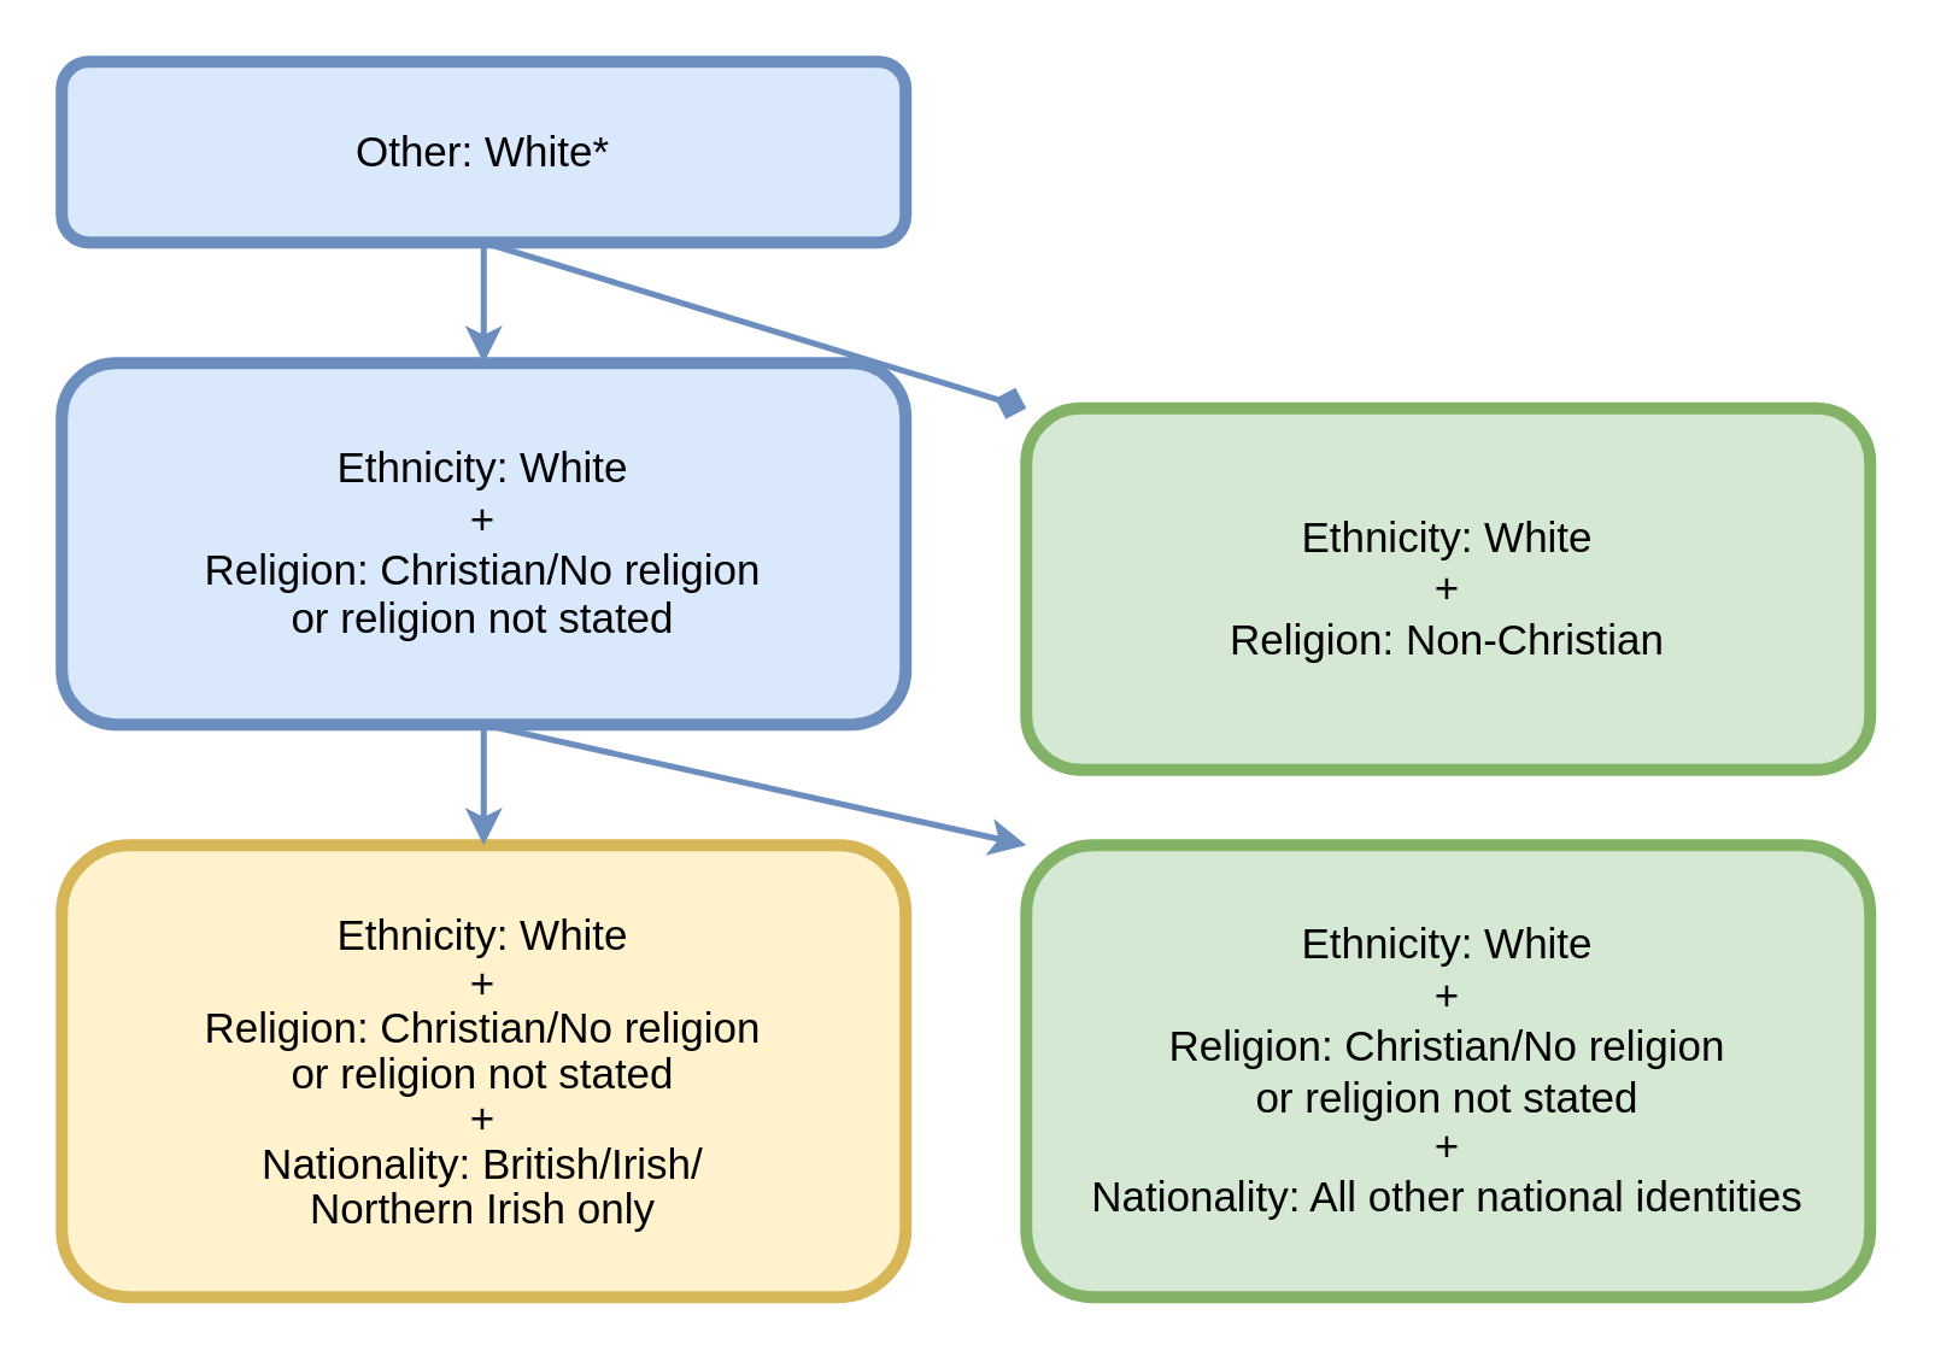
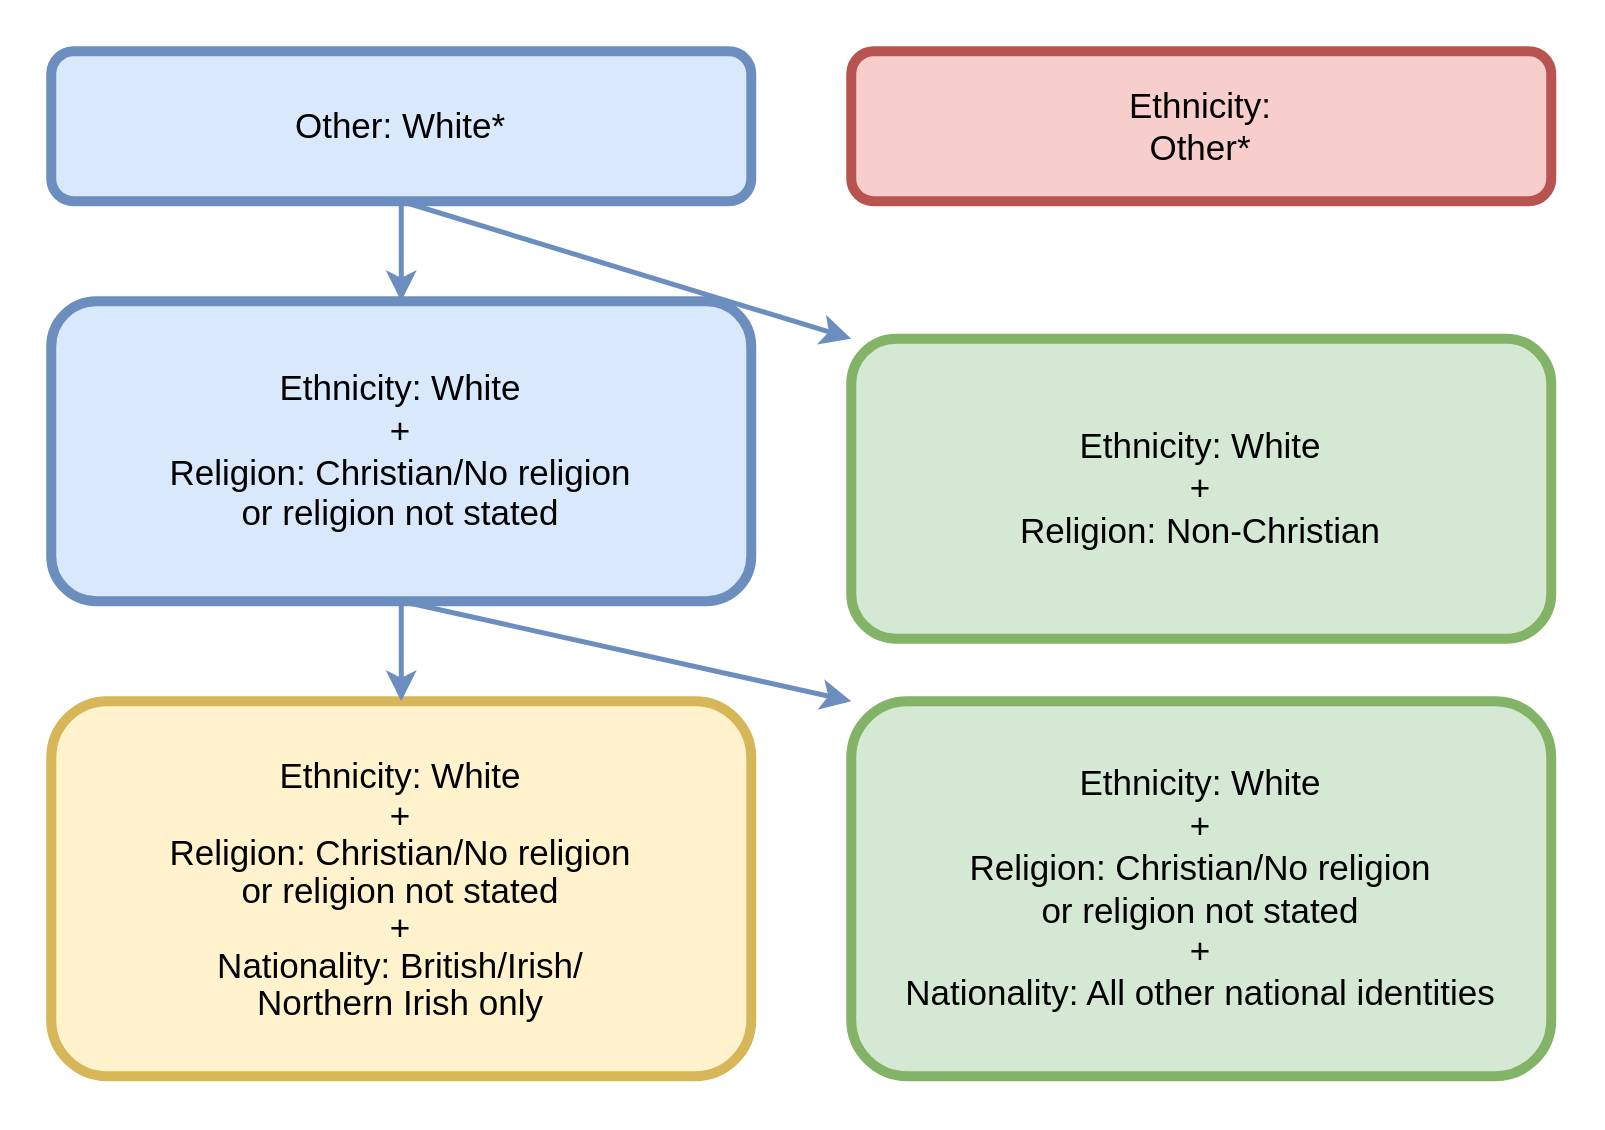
  <mxCell id="0" />
  <mxCell id="1" parent="0" />
  <mxCell id="2" value="Other: White*" style="rounded=1;whiteSpace=wrap;html=1;strokeColor=#6c8ebf;strokeWidth=4;fillColor=#dae8fc;fontSize=14;" parent="1" vertex="1"><mxGeometry x="20" y="20" width="280" height="60" as="geometry" /></mxCell>
  <mxCell id="3" value="Ethnicity: White&lt;div style=&quot;font-size: 14px;&quot;&gt;+&lt;/div&gt;&lt;div style=&quot;font-size: 14px;&quot;&gt;Religion: Christian/No religion&lt;/div&gt;&lt;div style=&quot;font-size: 14px;&quot;&gt;or religion not stated&lt;/div&gt;&lt;div style=&quot;font-size: 14px;&quot;&gt;+&lt;/div&gt;&lt;div style=&quot;font-size: 14px;&quot;&gt;Nationality: All other national identities&lt;br style=&quot;font-size: 14px;&quot;&gt;&lt;/div&gt;" style="rounded=1;whiteSpace=wrap;html=1;strokeColor=#82b366;strokeWidth=4;fillColor=#d5e8d4;fontSize=14;" parent="1" vertex="1"><mxGeometry x="340" y="280" width="280" height="150" as="geometry" /></mxCell>
  <mxCell id="4" value="&lt;div style=&quot;font-size: 14px;&quot;&gt;&lt;div style=&quot;font-size: 14px;&quot;&gt;&lt;span style=&quot;font-size: 14px;&quot; class=&quot;cf01&quot;&gt;&lt;span style=&quot;font-size: 14px; line-height: 107%;&quot;&gt;Ethnicity: White&lt;div style=&quot;font-size: 14px;&quot;&gt;+&lt;/div&gt;&lt;div style=&quot;font-size: 14px;&quot;&gt;Religion: Christian/No religion&lt;/div&gt;&lt;div style=&quot;font-size: 14px;&quot;&gt;or religion not stated&lt;/div&gt;&lt;div style=&quot;font-size: 14px;&quot;&gt;+&lt;/div&gt;&lt;div style=&quot;font-size: 14px;&quot;&gt;Nationality: British/Irish/&lt;/div&gt;&lt;div style=&quot;font-size: 14px;&quot;&gt;Northern Irish only&lt;/div&gt;&lt;/span&gt;&lt;/span&gt;&lt;/div&gt;&lt;/div&gt;" style="rounded=1;whiteSpace=wrap;html=1;strokeColor=#d6b656;strokeWidth=4;fillColor=#fff2cc;fontSize=14;" parent="1" vertex="1"><mxGeometry x="20" y="280" width="280" height="150" as="geometry" /></mxCell>
  <mxCell id="5" value="Ethnicity: White&lt;div style=&quot;font-size: 14px;&quot;&gt;+&lt;/div&gt;&lt;div style=&quot;font-size: 14px;&quot;&gt;Religion: Non-Christian&lt;/div&gt;" style="rounded=1;whiteSpace=wrap;html=1;strokeColor=#82b366;strokeWidth=4;fillColor=#d5e8d4;fontSize=14;" parent="1" vertex="1"><mxGeometry x="340" y="135" width="280" height="120" as="geometry" /></mxCell>
+ <mxCell id="6" value="&lt;span style=&quot;font-size: 14px; font-family: Calibri, sans-serif;&quot; lang=&quot;EN-US&quot;&gt;Ethnicity:&lt;br style=&quot;font-size: 14px;&quot;&gt;Other*&lt;/span&gt;" style="rounded=1;whiteSpace=wrap;html=1;strokeColor=#b85450;strokeWidth=4;fillColor=#f8cecc;fontSize=14;" parent="1" vertex="1"><mxGeometry x="340" y="20" width="280" height="60" as="geometry" /></mxCell>
  <mxCell id="7" value="Ethnicity: White&lt;div style=&quot;font-size: 14px;&quot;&gt;+&lt;/div&gt;&lt;div style=&quot;font-size: 14px;&quot;&gt;Religion: Christian/No religion&lt;br&gt;or religion not stated&lt;/div&gt;" style="rounded=1;whiteSpace=wrap;html=1;strokeColor=#6c8ebf;strokeWidth=4;fillColor=#dae8fc;fontSize=14;" vertex="1" parent="1"><mxGeometry x="20" y="120" width="280" height="120" as="geometry" /></mxCell>
  <mxCell id="8" value="" style="endArrow=classic;html=1;rounded=0;exitX=0.5;exitY=1;exitDx=0;exitDy=0;fillColor=#dae8fc;strokeColor=#6c8ebf;strokeWidth=2;" edge="1" parent="1" source="2" target="7"><mxGeometry width="50" height="50" relative="1" as="geometry"><mxPoint x="340" y="290" as="sourcePoint" /><mxPoint x="390" y="240" as="targetPoint" /></mxGeometry></mxCell>
  <mxCell id="9" value="" style="endArrow=classic;html=1;rounded=0;fillColor=#dae8fc;strokeColor=#6c8ebf;strokeWidth=2;exitX=0.5;exitY=1;exitDx=0;exitDy=0;" edge="1" parent="1" source="7" target="4"><mxGeometry width="50" height="50" relative="1" as="geometry"><mxPoint x="220" y="100" as="sourcePoint" /><mxPoint x="170" y="130" as="targetPoint" /></mxGeometry></mxCell>
- <mxCell id="10" value="" style="endArrow=diamond;html=1;rounded=0;fillColor=#dae8fc;strokeColor=#6c8ebf;strokeWidth=2;exitX=0.5;exitY=1;exitDx=0;exitDy=0;entryX=0;entryY=0;entryDx=0;entryDy=0;" edge="1" parent="1" source="2" target="5"><mxGeometry width="50" height="50" relative="1" as="geometry"><mxPoint x="170" y="250" as="sourcePoint" /><mxPoint x="170" y="290" as="targetPoint" /></mxGeometry></mxCell>
+ <mxCell id="10" value="" style="endArrow=classic;html=1;rounded=0;fillColor=#dae8fc;strokeColor=#6c8ebf;strokeWidth=2;exitX=0.5;exitY=1;exitDx=0;exitDy=0;entryX=0;entryY=0;entryDx=0;entryDy=0;" edge="1" parent="1" source="2" target="5"><mxGeometry width="50" height="50" relative="1" as="geometry"><mxPoint x="170" y="250" as="sourcePoint" /><mxPoint x="170" y="290" as="targetPoint" /></mxGeometry></mxCell>
  <mxCell id="11" value="" style="endArrow=classic;html=1;rounded=0;fillColor=#dae8fc;strokeColor=#6c8ebf;strokeWidth=2;entryX=0;entryY=0;entryDx=0;entryDy=0;exitX=0.5;exitY=1;exitDx=0;exitDy=0;" edge="1" parent="1" source="7" target="3"><mxGeometry width="50" height="50" relative="1" as="geometry"><mxPoint x="170" y="250" as="sourcePoint" /><mxPoint x="330" y="280" as="targetPoint" /></mxGeometry></mxCell>
